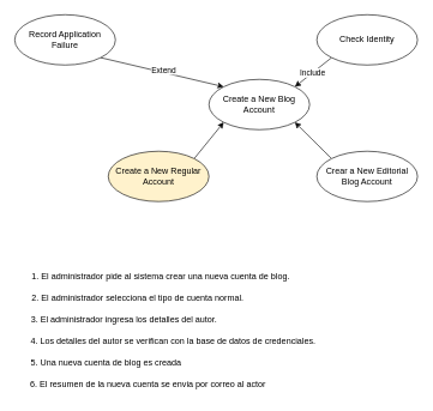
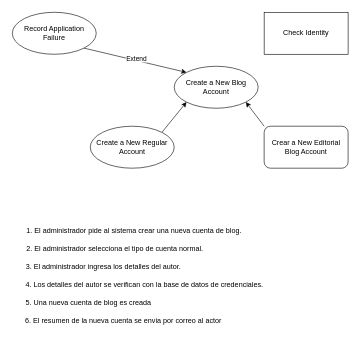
  <mxCell id="0" />
  <mxCell id="1" parent="0" />
  <mxCell id="2" style="rounded=0;orthogonalLoop=1;jettySize=auto;html=1;exitX=1;exitY=1;exitDx=0;exitDy=0;entryX=0;entryY=0;entryDx=0;entryDy=0;" edge="1" parent="1" source="4" target="8"><mxGeometry relative="1" as="geometry" /></mxCell>
  <mxCell id="3" value="Extend" style="edgeLabel;html=1;align=center;verticalAlign=middle;resizable=0;points=[];" vertex="1" connectable="0" parent="2"><mxGeometry x="0.025" y="4" relative="1" as="geometry"><mxPoint x="-1" as="offset" /></mxGeometry></mxCell>
  <mxCell id="4" value="Record Application Failure" style="ellipse;whiteSpace=wrap;html=1;" vertex="1" parent="1"><mxGeometry x="20" y="20" width="140" height="70" as="geometry" /></mxCell>
- <mxCell id="5" style="rounded=0;orthogonalLoop=1;jettySize=auto;html=1;exitX=0;exitY=1;exitDx=0;exitDy=0;entryX=1;entryY=0;entryDx=0;entryDy=0;" edge="1" parent="1" source="7" target="8"><mxGeometry relative="1" as="geometry" /></mxCell>
- <mxCell id="6" value="Include" style="edgeLabel;html=1;align=center;verticalAlign=middle;resizable=0;points=[];" vertex="1" connectable="0" parent="5"><mxGeometry x="0.048" y="-1" relative="1" as="geometry"><mxPoint as="offset" /></mxGeometry></mxCell>
- <mxCell id="7" value="Check Identity" style="ellipse;whiteSpace=wrap;html=1;" vertex="1" parent="1"><mxGeometry x="440" y="20" width="140" height="70" as="geometry" /></mxCell>
+ <mxCell id="7" value="Check Identity" style="whiteSpace=wrap;html=1;rounded=0;" vertex="1" parent="1"><mxGeometry x="440" y="20" width="140" height="70" as="geometry" /></mxCell>
  <mxCell id="8" value="Create a New Blog Account" style="ellipse;whiteSpace=wrap;html=1;" vertex="1" parent="1"><mxGeometry x="290" y="110" width="140" height="70" as="geometry" /></mxCell>
  <mxCell id="9" style="rounded=0;orthogonalLoop=1;jettySize=auto;html=1;exitX=1;exitY=0;exitDx=0;exitDy=0;entryX=0;entryY=1;entryDx=0;entryDy=0;" edge="1" parent="1" source="10" target="8"><mxGeometry relative="1" as="geometry" /></mxCell>
- <mxCell id="10" value="Create a New Regular Account" style="ellipse;whiteSpace=wrap;html=1;fillColor=#fff2cc;" vertex="1" parent="1"><mxGeometry x="150" y="210" width="140" height="70" as="geometry" /></mxCell>
+ <mxCell id="10" value="Create a New Regular Account" style="ellipse;whiteSpace=wrap;html=1;" vertex="1" parent="1"><mxGeometry x="150" y="210" width="140" height="70" as="geometry" /></mxCell>
  <mxCell id="11" style="rounded=0;orthogonalLoop=1;jettySize=auto;html=1;exitX=0;exitY=0;exitDx=0;exitDy=0;entryX=1;entryY=1;entryDx=0;entryDy=0;" edge="1" parent="1" source="12" target="8"><mxGeometry relative="1" as="geometry" /></mxCell>
- <mxCell id="12" value="Crear a New Editorial Blog Account" style="ellipse;whiteSpace=wrap;html=1;" vertex="1" parent="1"><mxGeometry x="440" y="210" width="140" height="70" as="geometry" /></mxCell>
+ <mxCell id="12" value="Crear a New Editorial Blog Account" style="whiteSpace=wrap;html=1;rounded=1;" vertex="1" parent="1"><mxGeometry x="440" y="210" width="140" height="70" as="geometry" /></mxCell>
  <mxCell id="13" value="1. El administrador pide al sistema crear una nueva cuenta de blog.&lt;span style=&quot;white-space: pre;&quot;&gt;&#09;&lt;/span&gt;" style="text;html=1;align=center;verticalAlign=middle;resizable=0;points=[];autosize=1;strokeColor=none;fillColor=none;" vertex="1" parent="1"><mxGeometry x="30" y="370" width="400" height="30" as="geometry" /></mxCell>
  <mxCell id="14" value="&amp;nbsp;2. El administrador selecciona el tipo de cuenta normal.&lt;span style=&quot;white-space: pre;&quot;&gt;&#09;&lt;/span&gt;" style="text;html=1;align=center;verticalAlign=middle;resizable=0;points=[];autosize=1;strokeColor=none;fillColor=none;" vertex="1" parent="1"><mxGeometry x="30" y="400" width="340" height="30" as="geometry" /></mxCell>
  <mxCell id="15" value="&amp;nbsp;3. El administrador ingresa los detalles del autor." style="text;html=1;align=center;verticalAlign=middle;resizable=0;points=[];autosize=1;strokeColor=none;fillColor=none;" vertex="1" parent="1"><mxGeometry x="30" y="430" width="280" height="30" as="geometry" /></mxCell>
  <mxCell id="16" value="4. Los detalles del autor se verifican con la base de datos de credenciales." style="text;html=1;align=center;verticalAlign=middle;resizable=0;points=[];autosize=1;strokeColor=none;fillColor=none;" vertex="1" parent="1"><mxGeometry x="30" y="460" width="420" height="30" as="geometry" /></mxCell>
  <mxCell id="17" value="&amp;nbsp;5. Una nueva cuenta de blog es creada" style="text;html=1;align=center;verticalAlign=middle;resizable=0;points=[];autosize=1;strokeColor=none;fillColor=none;" vertex="1" parent="1"><mxGeometry x="25" y="490" width="240" height="30" as="geometry" /></mxCell>
  <mxCell id="18" value="6. El resumen de la nueva cuenta se envia por correo al actor" style="text;html=1;align=center;verticalAlign=middle;resizable=0;points=[];autosize=1;strokeColor=none;fillColor=none;" vertex="1" parent="1"><mxGeometry x="30" y="520" width="350" height="30" as="geometry" /></mxCell>
